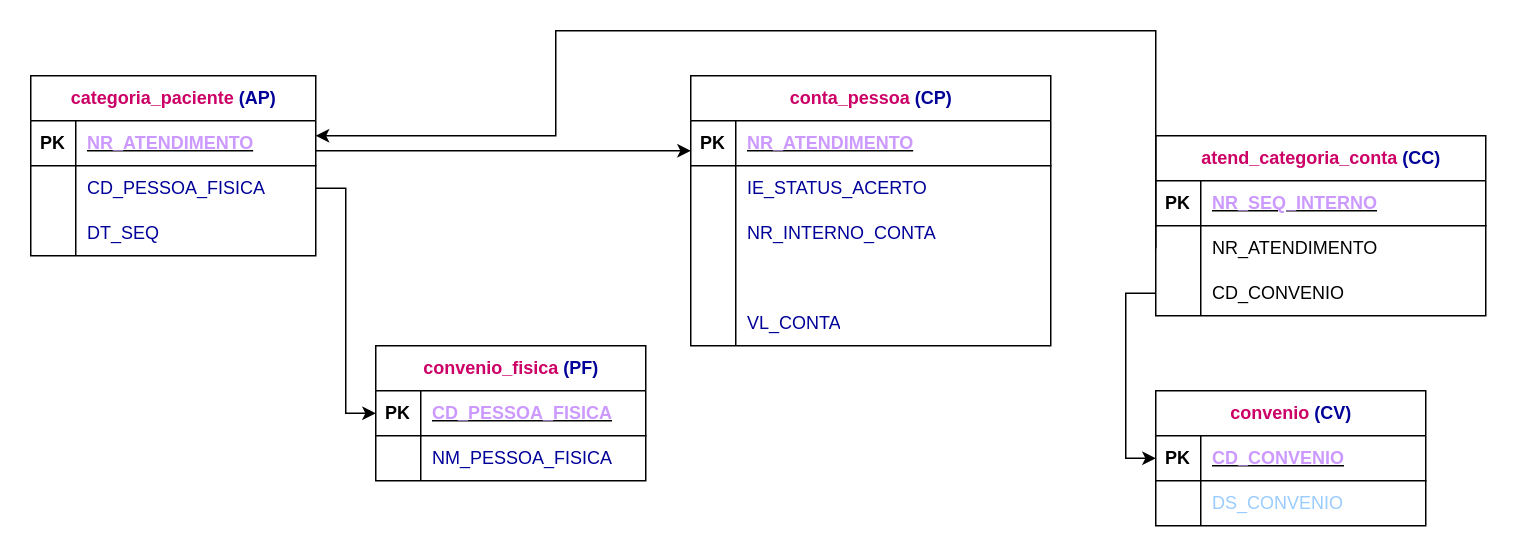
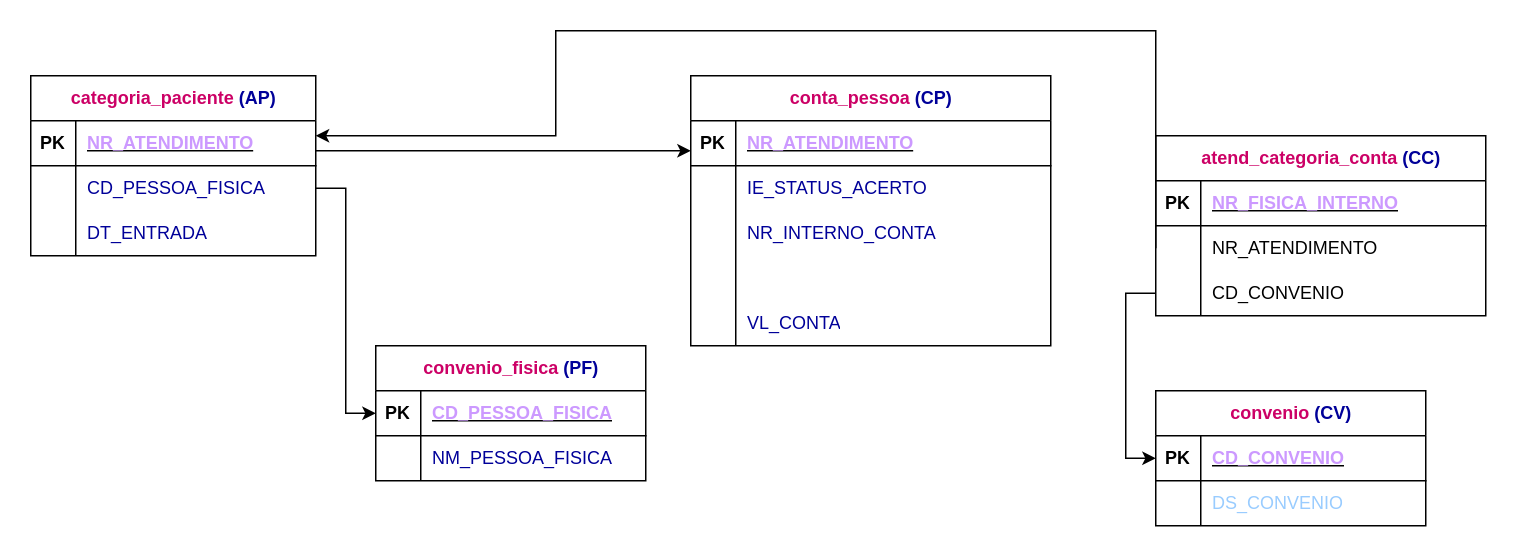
  <mxCell id="0" />
  <mxCell id="1" parent="0" />
  <mxCell id="2" value="&lt;font color=&quot;#cc0066&quot;&gt;conta_pessoa&lt;/font&gt;&lt;font color=&quot;#000099&quot;&gt; (CP)&lt;/font&gt;" style="shape=table;startSize=30;container=1;collapsible=1;childLayout=tableLayout;fixedRows=1;rowLines=0;fontStyle=1;align=center;resizeLast=1;html=1;" vertex="1" parent="1"><mxGeometry x="460" y="50" width="240" height="180" as="geometry" /></mxCell>
  <mxCell id="3" value="" style="shape=tableRow;horizontal=0;startSize=0;swimlaneHead=0;swimlaneBody=0;fillColor=none;collapsible=0;dropTarget=0;points=[[0,0.5],[1,0.5]];portConstraint=eastwest;top=0;left=0;right=0;bottom=1;" vertex="1" parent="2"><mxGeometry y="30" width="240" height="30" as="geometry" /></mxCell>
  <mxCell id="4" value="PK" style="shape=partialRectangle;connectable=0;fillColor=none;top=0;left=0;bottom=0;right=0;fontStyle=1;overflow=hidden;whiteSpace=wrap;html=1;" vertex="1" parent="3"><mxGeometry width="30" height="30" as="geometry"><mxRectangle width="30" height="30" as="alternateBounds" /></mxGeometry></mxCell>
  <mxCell id="5" value="&lt;font color=&quot;#cc99ff&quot;&gt;NR_ATENDIMENTO&lt;/font&gt;" style="shape=partialRectangle;connectable=0;fillColor=none;top=0;left=0;bottom=0;right=0;align=left;spacingLeft=6;fontStyle=5;overflow=hidden;whiteSpace=wrap;html=1;" vertex="1" parent="3"><mxGeometry x="30" width="210" height="30" as="geometry"><mxRectangle width="210" height="30" as="alternateBounds" /></mxGeometry></mxCell>
  <mxCell id="6" value="" style="shape=tableRow;horizontal=0;startSize=0;swimlaneHead=0;swimlaneBody=0;fillColor=none;collapsible=0;dropTarget=0;points=[[0,0.5],[1,0.5]];portConstraint=eastwest;top=0;left=0;right=0;bottom=0;" vertex="1" parent="2"><mxGeometry y="60" width="240" height="30" as="geometry" /></mxCell>
  <mxCell id="7" value="" style="shape=partialRectangle;connectable=0;fillColor=none;top=0;left=0;bottom=0;right=0;editable=1;overflow=hidden;whiteSpace=wrap;html=1;" vertex="1" parent="6"><mxGeometry width="30" height="30" as="geometry"><mxRectangle width="30" height="30" as="alternateBounds" /></mxGeometry></mxCell>
  <mxCell id="8" value="&lt;font color=&quot;#000099&quot;&gt;IE_STATUS_ACERTO&lt;/font&gt;" style="shape=partialRectangle;connectable=0;fillColor=none;top=0;left=0;bottom=0;right=0;align=left;spacingLeft=6;overflow=hidden;whiteSpace=wrap;html=1;" vertex="1" parent="6"><mxGeometry x="30" width="210" height="30" as="geometry"><mxRectangle width="210" height="30" as="alternateBounds" /></mxGeometry></mxCell>
  <mxCell id="9" value="" style="shape=tableRow;horizontal=0;startSize=0;swimlaneHead=0;swimlaneBody=0;fillColor=none;collapsible=0;dropTarget=0;points=[[0,0.5],[1,0.5]];portConstraint=eastwest;top=0;left=0;right=0;bottom=0;" vertex="1" parent="2"><mxGeometry y="90" width="240" height="30" as="geometry" /></mxCell>
  <mxCell id="10" value="" style="shape=partialRectangle;connectable=0;fillColor=none;top=0;left=0;bottom=0;right=0;editable=1;overflow=hidden;whiteSpace=wrap;html=1;" vertex="1" parent="9"><mxGeometry width="30" height="30" as="geometry"><mxRectangle width="30" height="30" as="alternateBounds" /></mxGeometry></mxCell>
  <mxCell id="11" value="&lt;font color=&quot;#000099&quot;&gt;NR_INTERNO_CONTA&lt;/font&gt;" style="shape=partialRectangle;connectable=0;fillColor=none;top=0;left=0;bottom=0;right=0;align=left;spacingLeft=6;overflow=hidden;whiteSpace=wrap;html=1;" vertex="1" parent="9"><mxGeometry x="30" width="210" height="30" as="geometry"><mxRectangle width="210" height="30" as="alternateBounds" /></mxGeometry></mxCell>
  <mxCell id="12" value="" style="shape=tableRow;horizontal=0;startSize=0;swimlaneHead=0;swimlaneBody=0;fillColor=none;collapsible=0;dropTarget=0;points=[[0,0.5],[1,0.5]];portConstraint=eastwest;top=0;left=0;right=0;bottom=0;" vertex="1" parent="2"><mxGeometry y="120" width="240" height="30" as="geometry" /></mxCell>
  <mxCell id="13" value="" style="shape=partialRectangle;connectable=0;fillColor=none;top=0;left=0;bottom=0;right=0;editable=1;overflow=hidden;whiteSpace=wrap;html=1;" vertex="1" parent="12"><mxGeometry width="30" height="30" as="geometry"><mxRectangle width="30" height="30" as="alternateBounds" /></mxGeometry></mxCell>
  <mxCell id="14" value="" style="shape=partialRectangle;connectable=0;fillColor=none;top=0;left=0;bottom=0;right=0;align=left;spacingLeft=6;overflow=hidden;whiteSpace=wrap;html=1;" vertex="1" parent="12"><mxGeometry x="30" width="210" height="30" as="geometry"><mxRectangle width="210" height="30" as="alternateBounds" /></mxGeometry></mxCell>
  <mxCell id="15" style="shape=tableRow;horizontal=0;startSize=0;swimlaneHead=0;swimlaneBody=0;fillColor=none;collapsible=0;dropTarget=0;points=[[0,0.5],[1,0.5]];portConstraint=eastwest;top=0;left=0;right=0;bottom=0;" vertex="1" parent="2"><mxGeometry y="150" width="240" height="30" as="geometry" /></mxCell>
  <mxCell id="16" style="shape=partialRectangle;connectable=0;fillColor=none;top=0;left=0;bottom=0;right=0;editable=1;overflow=hidden;whiteSpace=wrap;html=1;" vertex="1" parent="15"><mxGeometry width="30" height="30" as="geometry"><mxRectangle width="30" height="30" as="alternateBounds" /></mxGeometry></mxCell>
  <mxCell id="17" value="&lt;font color=&quot;#000099&quot;&gt;VL_CONTA&lt;/font&gt;" style="shape=partialRectangle;connectable=0;fillColor=none;top=0;left=0;bottom=0;right=0;align=left;spacingLeft=6;overflow=hidden;whiteSpace=wrap;html=1;" vertex="1" parent="15"><mxGeometry x="30" width="210" height="30" as="geometry"><mxRectangle width="210" height="30" as="alternateBounds" /></mxGeometry></mxCell>
  <mxCell id="18" value="&lt;font color=&quot;#cc0066&quot;&gt;categoria_paciente &lt;/font&gt;&lt;font color=&quot;#000099&quot;&gt;(AP)&lt;/font&gt;" style="shape=table;startSize=30;container=1;collapsible=1;childLayout=tableLayout;fixedRows=1;rowLines=0;fontStyle=1;align=center;resizeLast=1;html=1;" vertex="1" parent="1"><mxGeometry x="20" y="50" width="190" height="120" as="geometry" /></mxCell>
  <mxCell id="19" value="" style="shape=tableRow;horizontal=0;startSize=0;swimlaneHead=0;swimlaneBody=0;fillColor=none;collapsible=0;dropTarget=0;points=[[0,0.5],[1,0.5]];portConstraint=eastwest;top=0;left=0;right=0;bottom=1;" vertex="1" parent="18"><mxGeometry y="30" width="190" height="30" as="geometry" /></mxCell>
  <mxCell id="20" value="PK" style="shape=partialRectangle;connectable=0;fillColor=none;top=0;left=0;bottom=0;right=0;fontStyle=1;overflow=hidden;whiteSpace=wrap;html=1;" vertex="1" parent="19"><mxGeometry width="30" height="30" as="geometry"><mxRectangle width="30" height="30" as="alternateBounds" /></mxGeometry></mxCell>
  <mxCell id="21" value="&lt;font color=&quot;#cc99ff&quot;&gt;NR_ATENDIMENTO&lt;/font&gt;" style="shape=partialRectangle;connectable=0;fillColor=none;top=0;left=0;bottom=0;right=0;align=left;spacingLeft=6;fontStyle=5;overflow=hidden;whiteSpace=wrap;html=1;" vertex="1" parent="19"><mxGeometry x="30" width="160" height="30" as="geometry"><mxRectangle width="160" height="30" as="alternateBounds" /></mxGeometry></mxCell>
  <mxCell id="22" value="" style="shape=tableRow;horizontal=0;startSize=0;swimlaneHead=0;swimlaneBody=0;fillColor=none;collapsible=0;dropTarget=0;points=[[0,0.5],[1,0.5]];portConstraint=eastwest;top=0;left=0;right=0;bottom=0;" vertex="1" parent="18"><mxGeometry y="60" width="190" height="30" as="geometry" /></mxCell>
  <mxCell id="23" value="" style="shape=partialRectangle;connectable=0;fillColor=none;top=0;left=0;bottom=0;right=0;editable=1;overflow=hidden;whiteSpace=wrap;html=1;" vertex="1" parent="22"><mxGeometry width="30" height="30" as="geometry"><mxRectangle width="30" height="30" as="alternateBounds" /></mxGeometry></mxCell>
  <mxCell id="24" value="&lt;font color=&quot;#000099&quot;&gt;CD_PESSOA_FISICA&lt;/font&gt;" style="shape=partialRectangle;connectable=0;fillColor=none;top=0;left=0;bottom=0;right=0;align=left;spacingLeft=6;overflow=hidden;whiteSpace=wrap;html=1;" vertex="1" parent="22"><mxGeometry x="30" width="160" height="30" as="geometry"><mxRectangle width="160" height="30" as="alternateBounds" /></mxGeometry></mxCell>
  <mxCell id="25" value="" style="shape=tableRow;horizontal=0;startSize=0;swimlaneHead=0;swimlaneBody=0;fillColor=none;collapsible=0;dropTarget=0;points=[[0,0.5],[1,0.5]];portConstraint=eastwest;top=0;left=0;right=0;bottom=0;" vertex="1" parent="18"><mxGeometry y="90" width="190" height="30" as="geometry" /></mxCell>
  <mxCell id="26" value="" style="shape=partialRectangle;connectable=0;fillColor=none;top=0;left=0;bottom=0;right=0;editable=1;overflow=hidden;whiteSpace=wrap;html=1;" vertex="1" parent="25"><mxGeometry width="30" height="30" as="geometry"><mxRectangle width="30" height="30" as="alternateBounds" /></mxGeometry></mxCell>
- <mxCell id="27" value="&lt;font color=&quot;#000099&quot;&gt;DT_SEQ&lt;/font&gt;" style="shape=partialRectangle;connectable=0;fillColor=none;top=0;left=0;bottom=0;right=0;align=left;spacingLeft=6;overflow=hidden;whiteSpace=wrap;html=1;" vertex="1" parent="25"><mxGeometry x="30" width="160" height="30" as="geometry"><mxRectangle width="160" height="30" as="alternateBounds" /></mxGeometry></mxCell>
+ <mxCell id="27" value="&lt;font color=&quot;#000099&quot;&gt;DT_ENTRADA&lt;/font&gt;" style="shape=partialRectangle;connectable=0;fillColor=none;top=0;left=0;bottom=0;right=0;align=left;spacingLeft=6;overflow=hidden;whiteSpace=wrap;html=1;" vertex="1" parent="25"><mxGeometry x="30" width="160" height="30" as="geometry"><mxRectangle width="160" height="30" as="alternateBounds" /></mxGeometry></mxCell>
  <mxCell id="28" value="&lt;font color=&quot;#cc0066&quot;&gt;convenio_fisica &lt;/font&gt;&lt;font color=&quot;#000099&quot;&gt;(PF)&lt;/font&gt;" style="shape=table;startSize=30;container=1;collapsible=1;childLayout=tableLayout;fixedRows=1;rowLines=0;fontStyle=1;align=center;resizeLast=1;html=1;" vertex="1" parent="1"><mxGeometry x="250" y="230" width="180" height="90" as="geometry" /></mxCell>
  <mxCell id="29" value="" style="shape=tableRow;horizontal=0;startSize=0;swimlaneHead=0;swimlaneBody=0;fillColor=none;collapsible=0;dropTarget=0;points=[[0,0.5],[1,0.5]];portConstraint=eastwest;top=0;left=0;right=0;bottom=1;" vertex="1" parent="28"><mxGeometry y="30" width="180" height="30" as="geometry" /></mxCell>
  <mxCell id="30" value="PK" style="shape=partialRectangle;connectable=0;fillColor=none;top=0;left=0;bottom=0;right=0;fontStyle=1;overflow=hidden;whiteSpace=wrap;html=1;" vertex="1" parent="29"><mxGeometry width="30" height="30" as="geometry"><mxRectangle width="30" height="30" as="alternateBounds" /></mxGeometry></mxCell>
  <mxCell id="31" value="&lt;font color=&quot;#cc99ff&quot;&gt;CD_PESSOA_FISICA&lt;/font&gt;" style="shape=partialRectangle;connectable=0;fillColor=none;top=0;left=0;bottom=0;right=0;align=left;spacingLeft=6;fontStyle=5;overflow=hidden;whiteSpace=wrap;html=1;" vertex="1" parent="29"><mxGeometry x="30" width="150" height="30" as="geometry"><mxRectangle width="150" height="30" as="alternateBounds" /></mxGeometry></mxCell>
  <mxCell id="32" value="" style="shape=tableRow;horizontal=0;startSize=0;swimlaneHead=0;swimlaneBody=0;fillColor=none;collapsible=0;dropTarget=0;points=[[0,0.5],[1,0.5]];portConstraint=eastwest;top=0;left=0;right=0;bottom=0;" vertex="1" parent="28"><mxGeometry y="60" width="180" height="30" as="geometry" /></mxCell>
  <mxCell id="33" value="" style="shape=partialRectangle;connectable=0;fillColor=none;top=0;left=0;bottom=0;right=0;editable=1;overflow=hidden;whiteSpace=wrap;html=1;" vertex="1" parent="32"><mxGeometry width="30" height="30" as="geometry"><mxRectangle width="30" height="30" as="alternateBounds" /></mxGeometry></mxCell>
  <mxCell id="34" value="&lt;font color=&quot;#000099&quot;&gt;NM_PESSOA_FISICA&lt;/font&gt;" style="shape=partialRectangle;connectable=0;fillColor=none;top=0;left=0;bottom=0;right=0;align=left;spacingLeft=6;overflow=hidden;whiteSpace=wrap;html=1;" vertex="1" parent="32"><mxGeometry x="30" width="150" height="30" as="geometry"><mxRectangle width="150" height="30" as="alternateBounds" /></mxGeometry></mxCell>
  <mxCell id="35" value="&lt;font color=&quot;#cc0066&quot;&gt;atend_categoria_conta &lt;/font&gt;&lt;font color=&quot;#000099&quot;&gt;(CC)&lt;/font&gt;" style="shape=table;startSize=30;container=1;collapsible=1;childLayout=tableLayout;fixedRows=1;rowLines=0;fontStyle=1;align=center;resizeLast=1;html=1;" vertex="1" parent="1"><mxGeometry x="770" y="90" width="220" height="120" as="geometry" /></mxCell>
  <mxCell id="36" value="" style="shape=tableRow;horizontal=0;startSize=0;swimlaneHead=0;swimlaneBody=0;fillColor=none;collapsible=0;dropTarget=0;points=[[0,0.5],[1,0.5]];portConstraint=eastwest;top=0;left=0;right=0;bottom=1;" vertex="1" parent="35"><mxGeometry y="30" width="220" height="30" as="geometry" /></mxCell>
  <mxCell id="37" value="PK" style="shape=partialRectangle;connectable=0;fillColor=none;top=0;left=0;bottom=0;right=0;fontStyle=1;overflow=hidden;whiteSpace=wrap;html=1;" vertex="1" parent="36"><mxGeometry width="30" height="30" as="geometry"><mxRectangle width="30" height="30" as="alternateBounds" /></mxGeometry></mxCell>
- <mxCell id="38" value="&lt;font color=&quot;#cc99ff&quot;&gt;NR_SEQ_INTERNO&lt;/font&gt;" style="shape=partialRectangle;connectable=0;fillColor=none;top=0;left=0;bottom=0;right=0;align=left;spacingLeft=6;fontStyle=5;overflow=hidden;whiteSpace=wrap;html=1;" vertex="1" parent="36"><mxGeometry x="30" width="190" height="30" as="geometry"><mxRectangle width="190" height="30" as="alternateBounds" /></mxGeometry></mxCell>
+ <mxCell id="38" value="&lt;font color=&quot;#cc99ff&quot;&gt;NR_FISICA_INTERNO&lt;/font&gt;" style="shape=partialRectangle;connectable=0;fillColor=none;top=0;left=0;bottom=0;right=0;align=left;spacingLeft=6;fontStyle=5;overflow=hidden;whiteSpace=wrap;html=1;" vertex="1" parent="36"><mxGeometry x="30" width="190" height="30" as="geometry"><mxRectangle width="190" height="30" as="alternateBounds" /></mxGeometry></mxCell>
  <mxCell id="39" value="" style="shape=tableRow;horizontal=0;startSize=0;swimlaneHead=0;swimlaneBody=0;fillColor=none;collapsible=0;dropTarget=0;points=[[0,0.5],[1,0.5]];portConstraint=eastwest;top=0;left=0;right=0;bottom=0;" vertex="1" parent="35"><mxGeometry y="60" width="220" height="30" as="geometry" /></mxCell>
  <mxCell id="40" value="" style="shape=partialRectangle;connectable=0;fillColor=none;top=0;left=0;bottom=0;right=0;editable=1;overflow=hidden;whiteSpace=wrap;html=1;" vertex="1" parent="39"><mxGeometry width="30" height="30" as="geometry"><mxRectangle width="30" height="30" as="alternateBounds" /></mxGeometry></mxCell>
  <mxCell id="41" value="NR_ATENDIMENTO" style="shape=partialRectangle;connectable=0;fillColor=none;top=0;left=0;bottom=0;right=0;align=left;spacingLeft=6;overflow=hidden;whiteSpace=wrap;html=1;" vertex="1" parent="39"><mxGeometry x="30" width="190" height="30" as="geometry"><mxRectangle width="190" height="30" as="alternateBounds" /></mxGeometry></mxCell>
  <mxCell id="42" value="" style="shape=tableRow;horizontal=0;startSize=0;swimlaneHead=0;swimlaneBody=0;fillColor=none;collapsible=0;dropTarget=0;points=[[0,0.5],[1,0.5]];portConstraint=eastwest;top=0;left=0;right=0;bottom=0;" vertex="1" parent="35"><mxGeometry y="90" width="220" height="30" as="geometry" /></mxCell>
  <mxCell id="43" value="" style="shape=partialRectangle;connectable=0;fillColor=none;top=0;left=0;bottom=0;right=0;editable=1;overflow=hidden;whiteSpace=wrap;html=1;" vertex="1" parent="42"><mxGeometry width="30" height="30" as="geometry"><mxRectangle width="30" height="30" as="alternateBounds" /></mxGeometry></mxCell>
  <mxCell id="44" value="CD_CONVENIO" style="shape=partialRectangle;connectable=0;fillColor=none;top=0;left=0;bottom=0;right=0;align=left;spacingLeft=6;overflow=hidden;whiteSpace=wrap;html=1;" vertex="1" parent="42"><mxGeometry x="30" width="190" height="30" as="geometry"><mxRectangle width="190" height="30" as="alternateBounds" /></mxGeometry></mxCell>
  <mxCell id="45" style="edgeStyle=orthogonalEdgeStyle;rounded=0;orthogonalLoop=1;jettySize=auto;html=1;exitX=1;exitY=0.5;exitDx=0;exitDy=0;entryX=0;entryY=0.5;entryDx=0;entryDy=0;" edge="1" parent="1" source="22" target="29"><mxGeometry relative="1" as="geometry" /></mxCell>
  <mxCell id="46" value="&lt;font color=&quot;#cc0066&quot;&gt;convenio &lt;/font&gt;&lt;font color=&quot;#000099&quot;&gt;(CV)&lt;/font&gt;" style="shape=table;startSize=30;container=1;collapsible=1;childLayout=tableLayout;fixedRows=1;rowLines=0;fontStyle=1;align=center;resizeLast=1;html=1;" vertex="1" parent="1"><mxGeometry x="770" y="260" width="180" height="90" as="geometry" /></mxCell>
  <mxCell id="47" value="" style="shape=tableRow;horizontal=0;startSize=0;swimlaneHead=0;swimlaneBody=0;fillColor=none;collapsible=0;dropTarget=0;points=[[0,0.5],[1,0.5]];portConstraint=eastwest;top=0;left=0;right=0;bottom=1;" vertex="1" parent="46"><mxGeometry y="30" width="180" height="30" as="geometry" /></mxCell>
  <mxCell id="48" value="PK" style="shape=partialRectangle;connectable=0;fillColor=none;top=0;left=0;bottom=0;right=0;fontStyle=1;overflow=hidden;whiteSpace=wrap;html=1;" vertex="1" parent="47"><mxGeometry width="30" height="30" as="geometry"><mxRectangle width="30" height="30" as="alternateBounds" /></mxGeometry></mxCell>
  <mxCell id="49" value="&lt;font color=&quot;#cc99ff&quot;&gt;CD_CONVENIO&lt;/font&gt;" style="shape=partialRectangle;connectable=0;fillColor=none;top=0;left=0;bottom=0;right=0;align=left;spacingLeft=6;fontStyle=5;overflow=hidden;whiteSpace=wrap;html=1;" vertex="1" parent="47"><mxGeometry x="30" width="150" height="30" as="geometry"><mxRectangle width="150" height="30" as="alternateBounds" /></mxGeometry></mxCell>
  <mxCell id="50" value="" style="shape=tableRow;horizontal=0;startSize=0;swimlaneHead=0;swimlaneBody=0;fillColor=none;collapsible=0;dropTarget=0;points=[[0,0.5],[1,0.5]];portConstraint=eastwest;top=0;left=0;right=0;bottom=0;" vertex="1" parent="46"><mxGeometry y="60" width="180" height="30" as="geometry" /></mxCell>
  <mxCell id="51" value="" style="shape=partialRectangle;connectable=0;fillColor=none;top=0;left=0;bottom=0;right=0;editable=1;overflow=hidden;whiteSpace=wrap;html=1;" vertex="1" parent="50"><mxGeometry width="30" height="30" as="geometry"><mxRectangle width="30" height="30" as="alternateBounds" /></mxGeometry></mxCell>
  <mxCell id="52" value="&lt;font color=&quot;#99ccff&quot;&gt;DS_CONVENIO&lt;/font&gt;" style="shape=partialRectangle;connectable=0;fillColor=none;top=0;left=0;bottom=0;right=0;align=left;spacingLeft=6;overflow=hidden;whiteSpace=wrap;html=1;" vertex="1" parent="50"><mxGeometry x="30" width="150" height="30" as="geometry"><mxRectangle width="150" height="30" as="alternateBounds" /></mxGeometry></mxCell>
  <mxCell id="53" style="edgeStyle=orthogonalEdgeStyle;rounded=0;orthogonalLoop=1;jettySize=auto;html=1;exitX=0;exitY=0.5;exitDx=0;exitDy=0;entryX=0;entryY=0.5;entryDx=0;entryDy=0;" edge="1" parent="1" source="42" target="47"><mxGeometry relative="1" as="geometry" /></mxCell>
  <mxCell id="54" style="edgeStyle=orthogonalEdgeStyle;rounded=0;orthogonalLoop=1;jettySize=auto;html=1;exitX=1;exitY=0.5;exitDx=0;exitDy=0;entryX=0;entryY=0.5;entryDx=0;entryDy=0;" edge="1" parent="1"><mxGeometry relative="1" as="geometry"><mxPoint x="210" y="100" as="sourcePoint" /><mxPoint x="460" y="100" as="targetPoint" /></mxGeometry></mxCell>
  <mxCell id="55" style="edgeStyle=orthogonalEdgeStyle;rounded=0;orthogonalLoop=1;jettySize=auto;html=1;exitX=0;exitY=0.5;exitDx=0;exitDy=0;" edge="1" parent="1" source="39" target="19"><mxGeometry relative="1" as="geometry"><Array as="points"><mxPoint x="770" y="20" /><mxPoint x="370" y="20" /><mxPoint x="370" y="90" /></Array></mxGeometry></mxCell>
